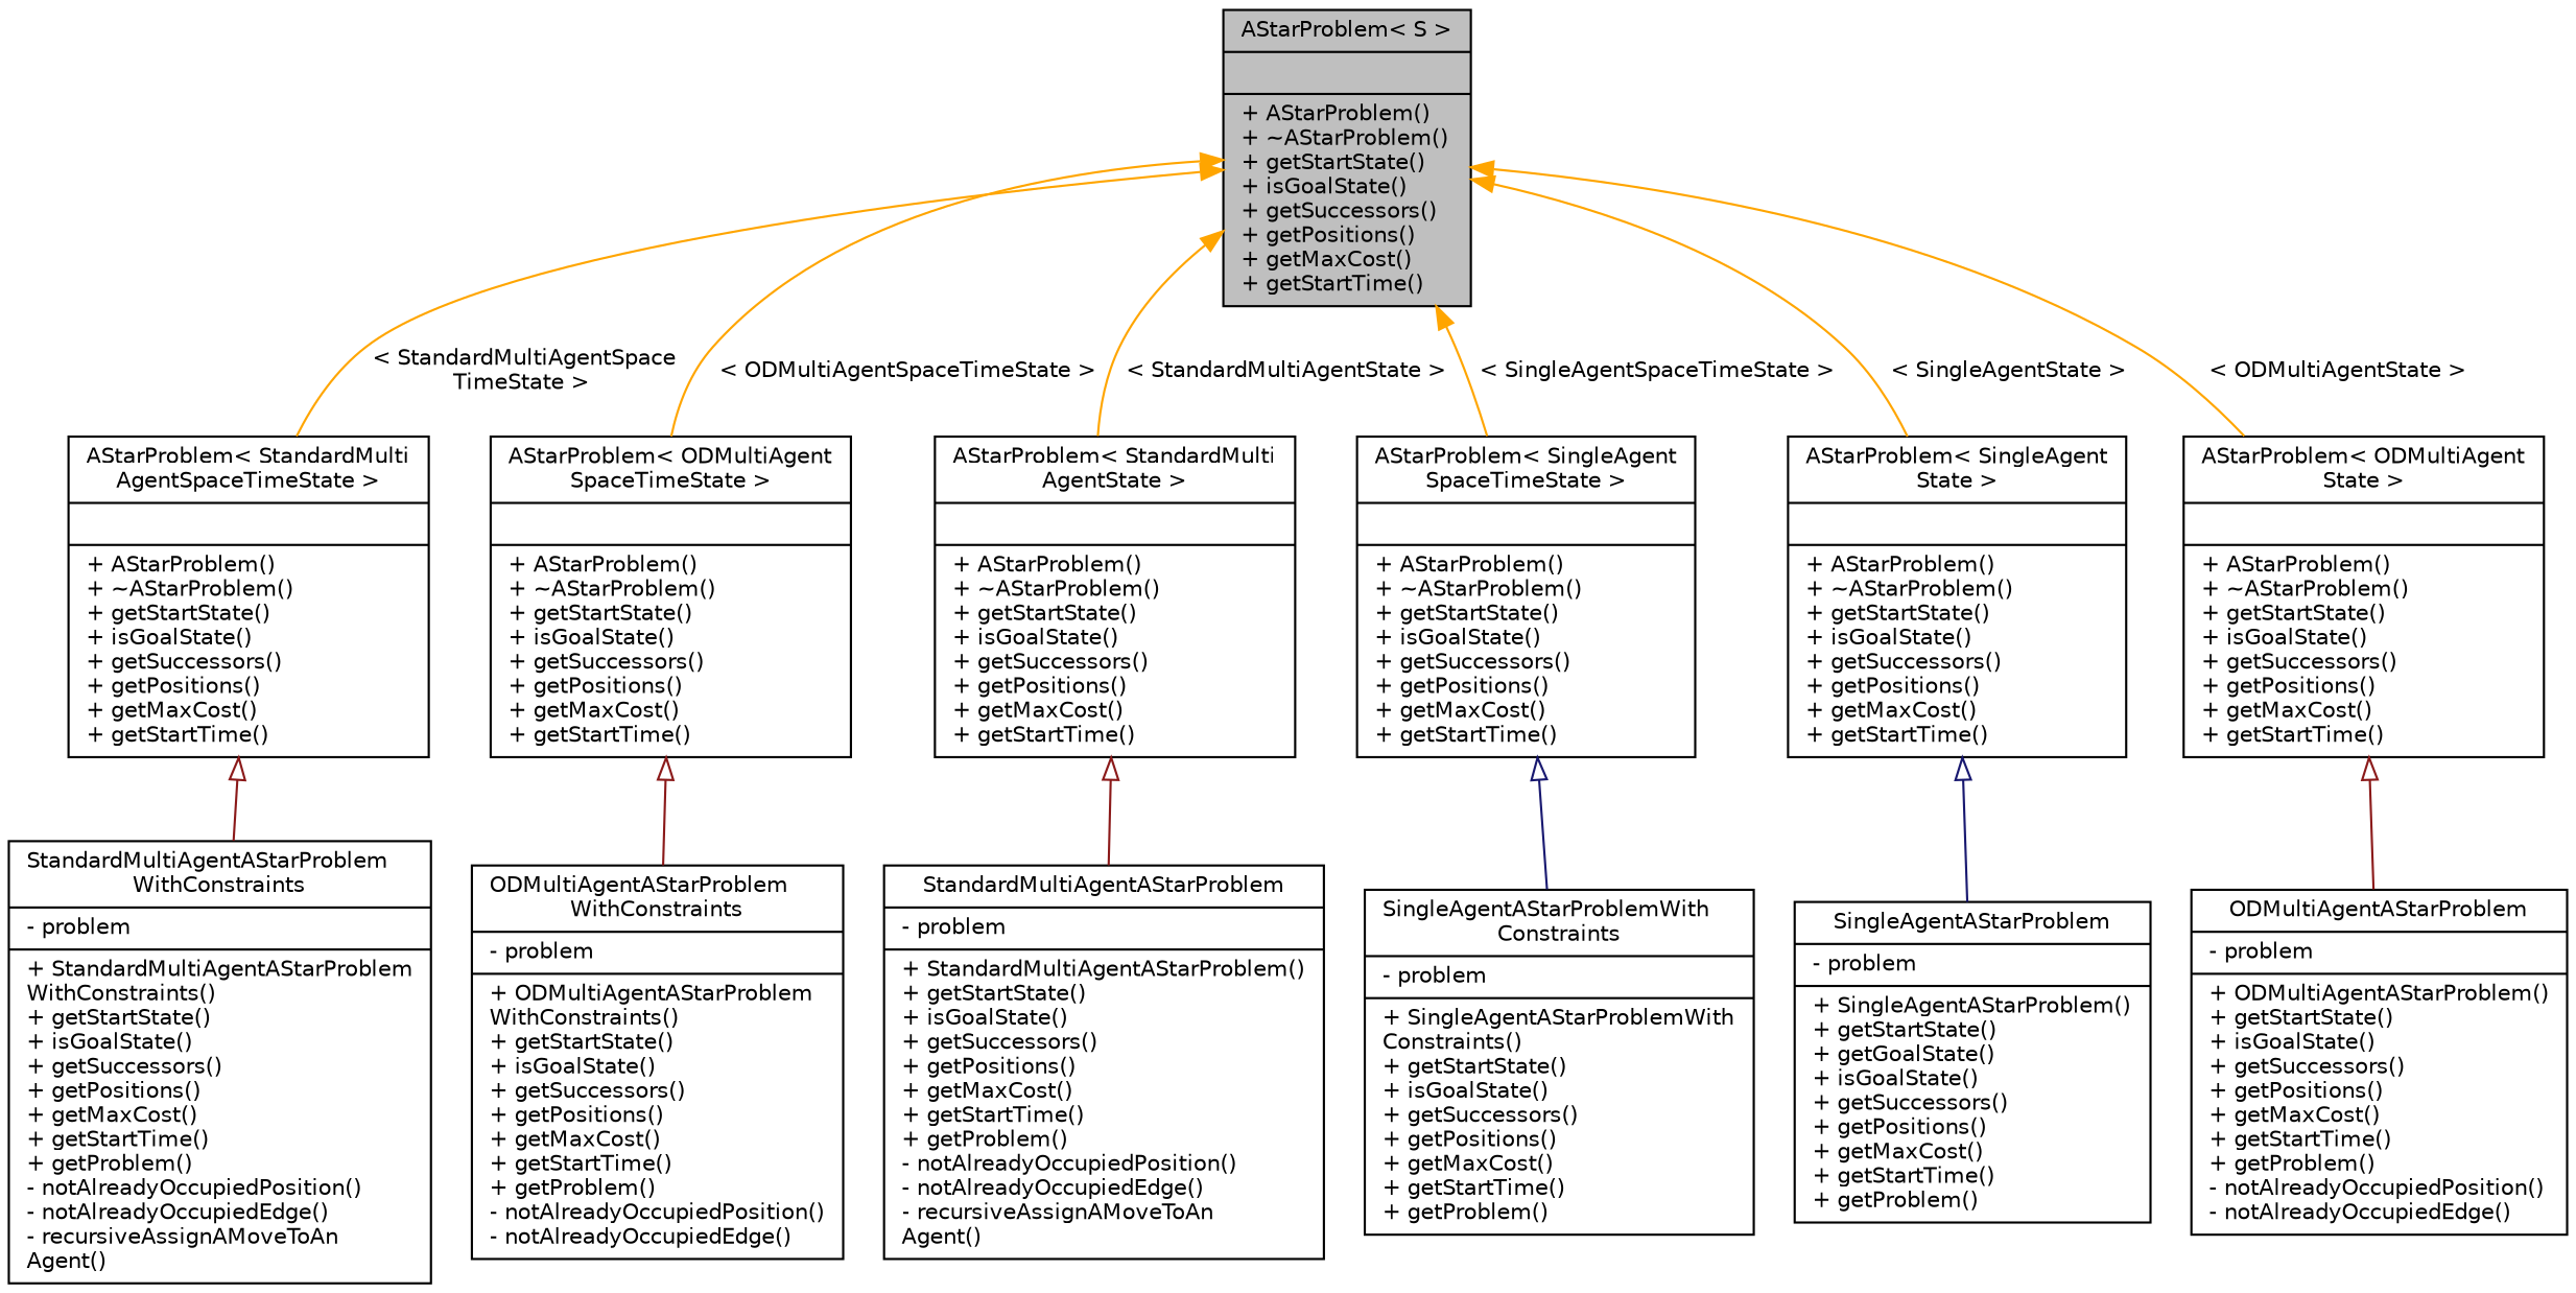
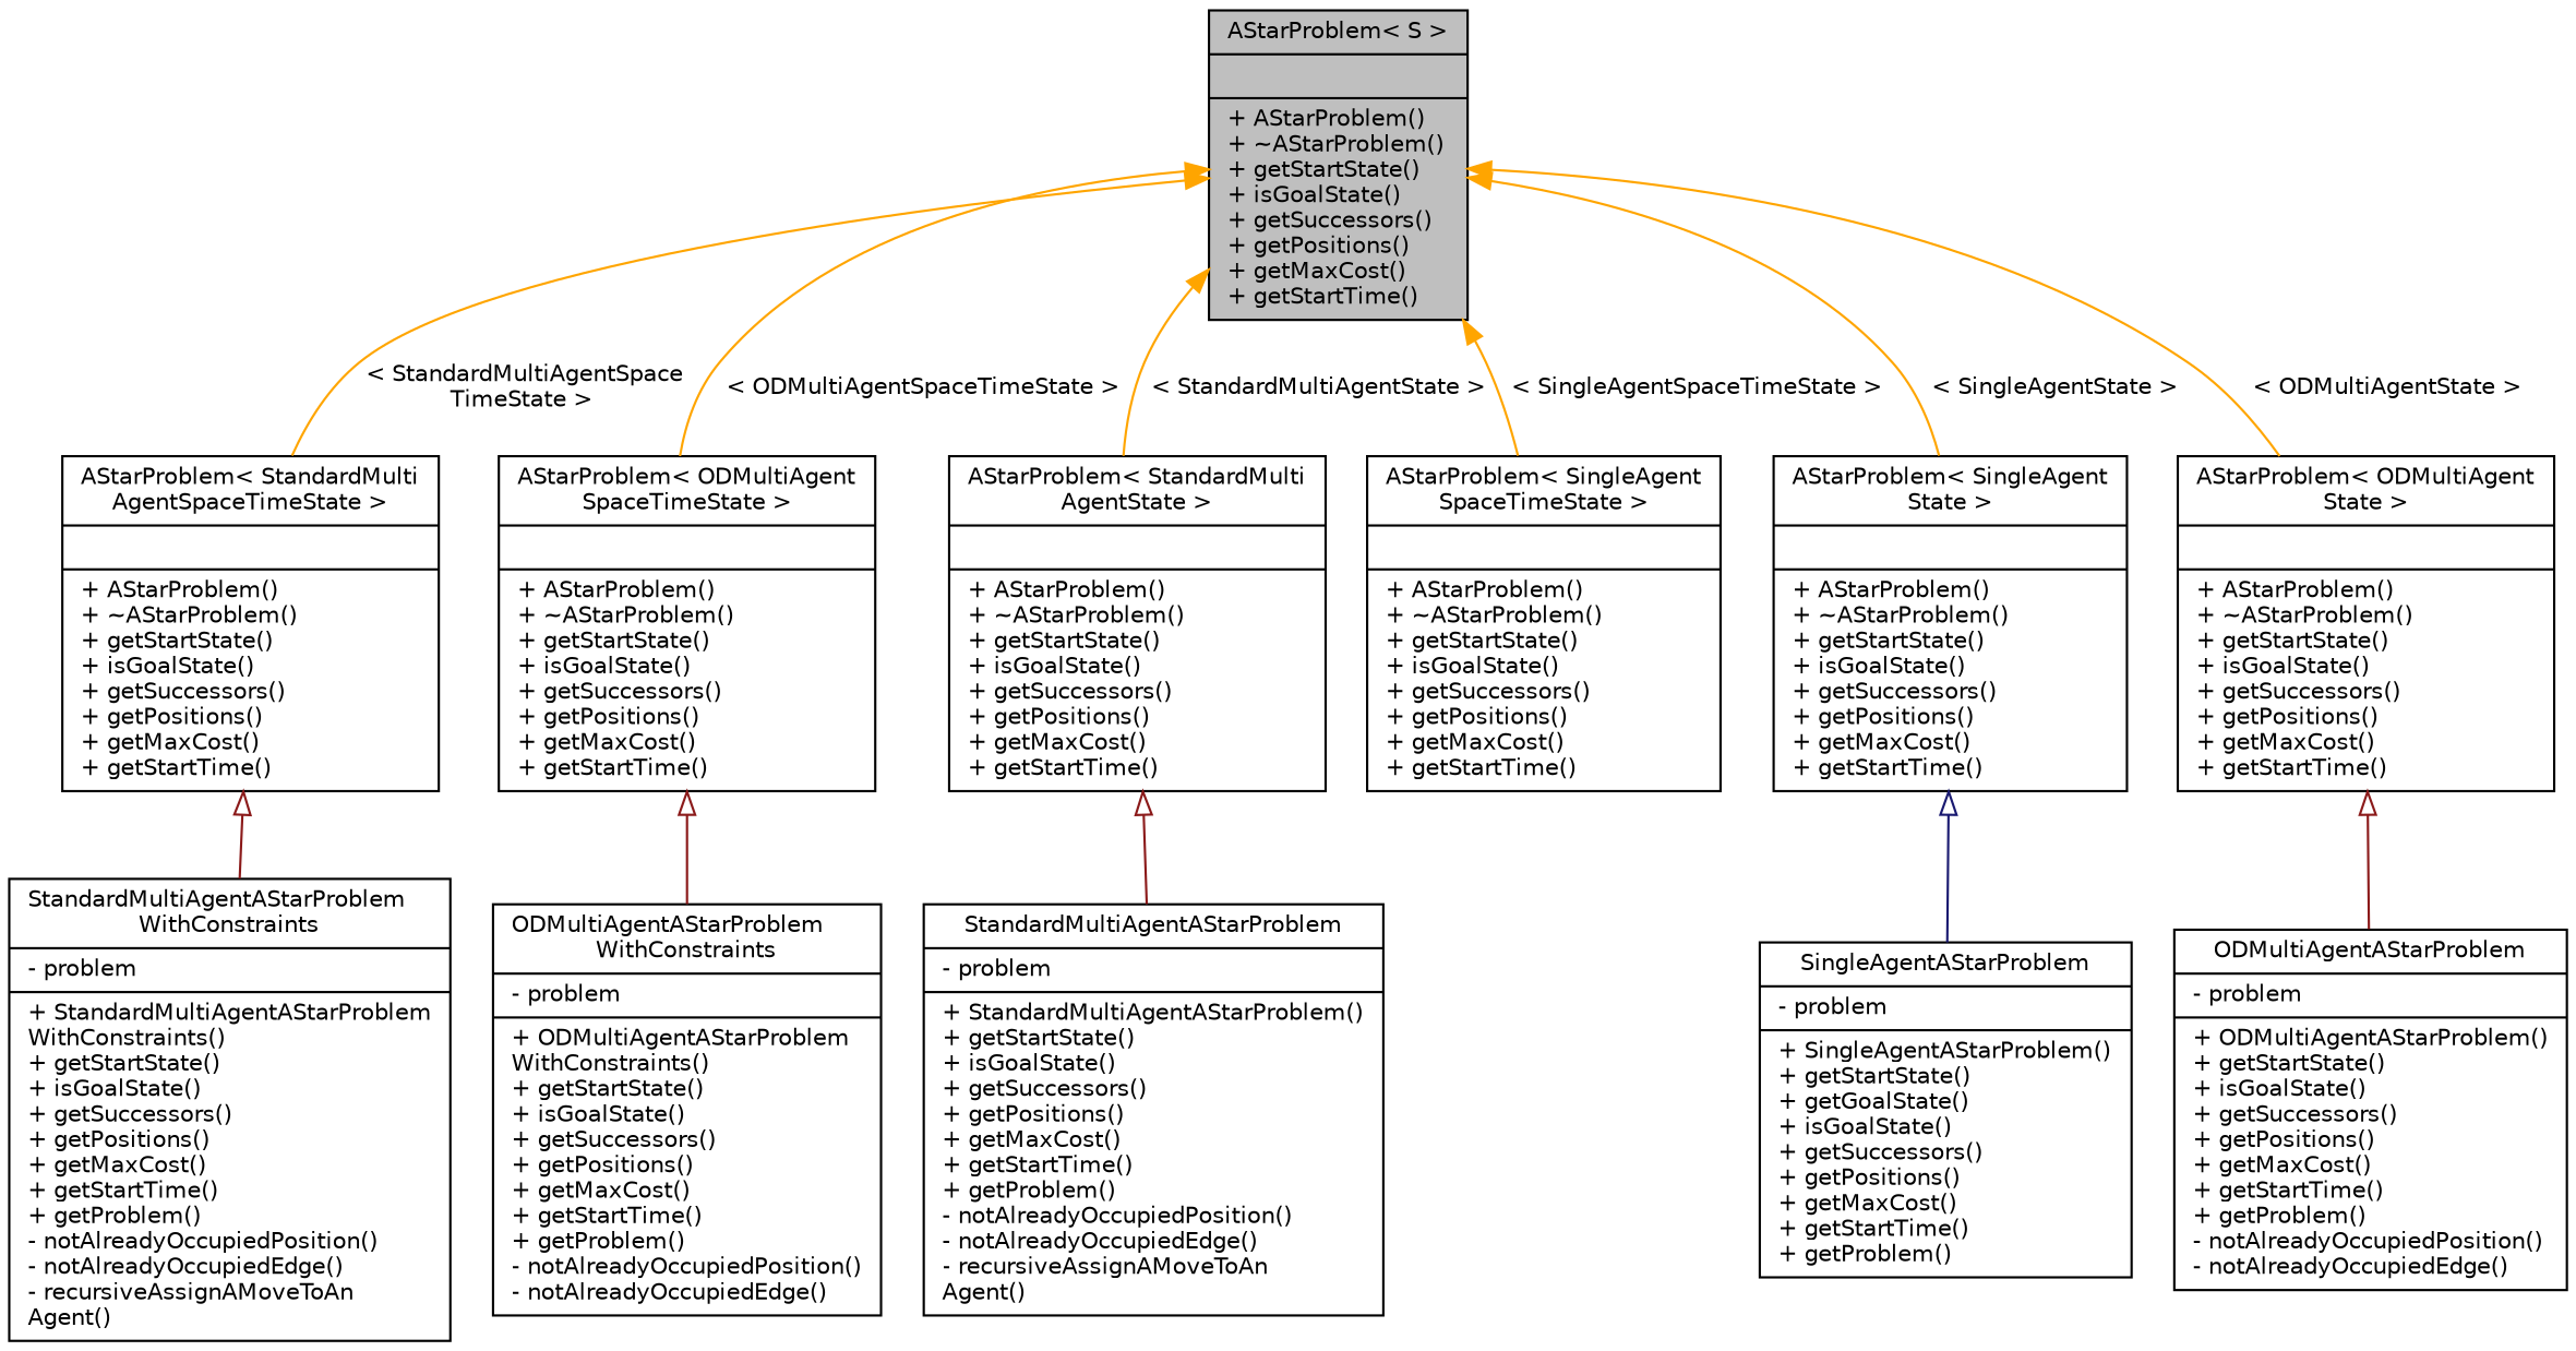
  digraph {
    node [color=black fillcolor=white fontname=Helvetica fontsize=10 shape=record style=filled]
    edge [color=orange dir=back fontname=Helvetica fontsize=10 labelfontname=Helvetica labelfontsize=10 style=solid]
    n1 [fillcolor=grey75 fontcolor=black height=0.2 label="{AStarProblem\< S \>\n||+ AStarProblem()\l+ ~AStarProblem()\l+ getStartState()\l+ isGoalState()\l+ getSuccessors()\l+ getPositions()\l+ getMaxCost()\l+ getStartTime()\l}" width=0.4]
    n2 [height=0.2 label="{AStarProblem\< StandardMulti\lAgentSpaceTimeState \>\n||+ AStarProblem()\l+ ~AStarProblem()\l+ getStartState()\l+ isGoalState()\l+ getSuccessors()\l+ getPositions()\l+ getMaxCost()\l+ getStartTime()\l}" width=0.4]
    n3 [height=0.2 label="{AStarProblem\< ODMultiAgent\lSpaceTimeState \>\n||+ AStarProblem()\l+ ~AStarProblem()\l+ getStartState()\l+ isGoalState()\l+ getSuccessors()\l+ getPositions()\l+ getMaxCost()\l+ getStartTime()\l}" width=0.4]
    n4 [height=0.2 label="{AStarProblem\< StandardMulti\lAgentState \>\n||+ AStarProblem()\l+ ~AStarProblem()\l+ getStartState()\l+ isGoalState()\l+ getSuccessors()\l+ getPositions()\l+ getMaxCost()\l+ getStartTime()\l}" width=0.4]
    n5 [height=0.2 label="{AStarProblem\< SingleAgent\lSpaceTimeState \>\n||+ AStarProblem()\l+ ~AStarProblem()\l+ getStartState()\l+ isGoalState()\l+ getSuccessors()\l+ getPositions()\l+ getMaxCost()\l+ getStartTime()\l}" width=0.4]
    n6 [height=0.2 label="{AStarProblem\< SingleAgent\lState \>\n||+ AStarProblem()\l+ ~AStarProblem()\l+ getStartState()\l+ isGoalState()\l+ getSuccessors()\l+ getPositions()\l+ getMaxCost()\l+ getStartTime()\l}" width=0.4]
    n7 [height=0.2 label="{AStarProblem\< ODMultiAgent\lState \>\n||+ AStarProblem()\l+ ~AStarProblem()\l+ getStartState()\l+ isGoalState()\l+ getSuccessors()\l+ getPositions()\l+ getMaxCost()\l+ getStartTime()\l}" width=0.4]
    n8 [height=0.2 label="{StandardMultiAgentAStarProblem\lWithConstraints\n|- problem\l|+ StandardMultiAgentAStarProblem\lWithConstraints()\l+ getStartState()\l+ isGoalState()\l+ getSuccessors()\l+ getPositions()\l+ getMaxCost()\l+ getStartTime()\l+ getProblem()\l- notAlreadyOccupiedPosition()\l- notAlreadyOccupiedEdge()\l- recursiveAssignAMoveToAn\lAgent()\l}" width=0.4]
    n9 [height=0.2 label="{ODMultiAgentAStarProblem\lWithConstraints\n|- problem\l|+ ODMultiAgentAStarProblem\lWithConstraints()\l+ getStartState()\l+ isGoalState()\l+ getSuccessors()\l+ getPositions()\l+ getMaxCost()\l+ getStartTime()\l+ getProblem()\l- notAlreadyOccupiedPosition()\l- notAlreadyOccupiedEdge()\l}" width=0.4]
    n10 [height=0.2 label="{StandardMultiAgentAStarProblem\n|- problem\l|+ StandardMultiAgentAStarProblem()\l+ getStartState()\l+ isGoalState()\l+ getSuccessors()\l+ getPositions()\l+ getMaxCost()\l+ getStartTime()\l+ getProblem()\l- notAlreadyOccupiedPosition()\l- notAlreadyOccupiedEdge()\l- recursiveAssignAMoveToAn\lAgent()\l}" width=0.4]
-   n11 [height=0.2 label="{SingleAgentAStarProblemWith\lConstraints\n|- problem\l|+ SingleAgentAStarProblemWith\lConstraints()\l+ getStartState()\l+ isGoalState()\l+ getSuccessors()\l+ getPositions()\l+ getMaxCost()\l+ getStartTime()\l+ getProblem()\l}" width=0.4]
    n12 [height=0.2 label="{SingleAgentAStarProblem\n|- problem\l|+ SingleAgentAStarProblem()\l+ getStartState()\l+ getGoalState()\l+ isGoalState()\l+ getSuccessors()\l+ getPositions()\l+ getMaxCost()\l+ getStartTime()\l+ getProblem()\l}" width=0.4]
    n13 [height=0.2 label="{ODMultiAgentAStarProblem\n|- problem\l|+ ODMultiAgentAStarProblem()\l+ getStartState()\l+ isGoalState()\l+ getSuccessors()\l+ getPositions()\l+ getMaxCost()\l+ getStartTime()\l+ getProblem()\l- notAlreadyOccupiedPosition()\l- notAlreadyOccupiedEdge()\l}" width=0.4]
    n1 -> n2 [label=" \< StandardMultiAgentSpace\lTimeState \>"]
    n1 -> n3 [label=" \< ODMultiAgentSpaceTimeState \>"]
    n1 -> n4 [label=" \< StandardMultiAgentState \>"]
    n1 -> n5 [label=" \< SingleAgentSpaceTimeState \>"]
    n1 -> n6 [label=" \< SingleAgentState \>"]
    n1 -> n7 [label=" \< ODMultiAgentState \>"]
    n2 -> n8 [arrowtail=onormal color=firebrick4]
    n3 -> n9 [arrowtail=onormal color=firebrick4]
    n4 -> n10 [arrowtail=onormal color=firebrick4]
-   n5 -> n11 [arrowtail=onormal color=midnightblue]
    n6 -> n12 [arrowtail=onormal color=midnightblue]
    n7 -> n13 [arrowtail=onormal color=firebrick4]
  }
